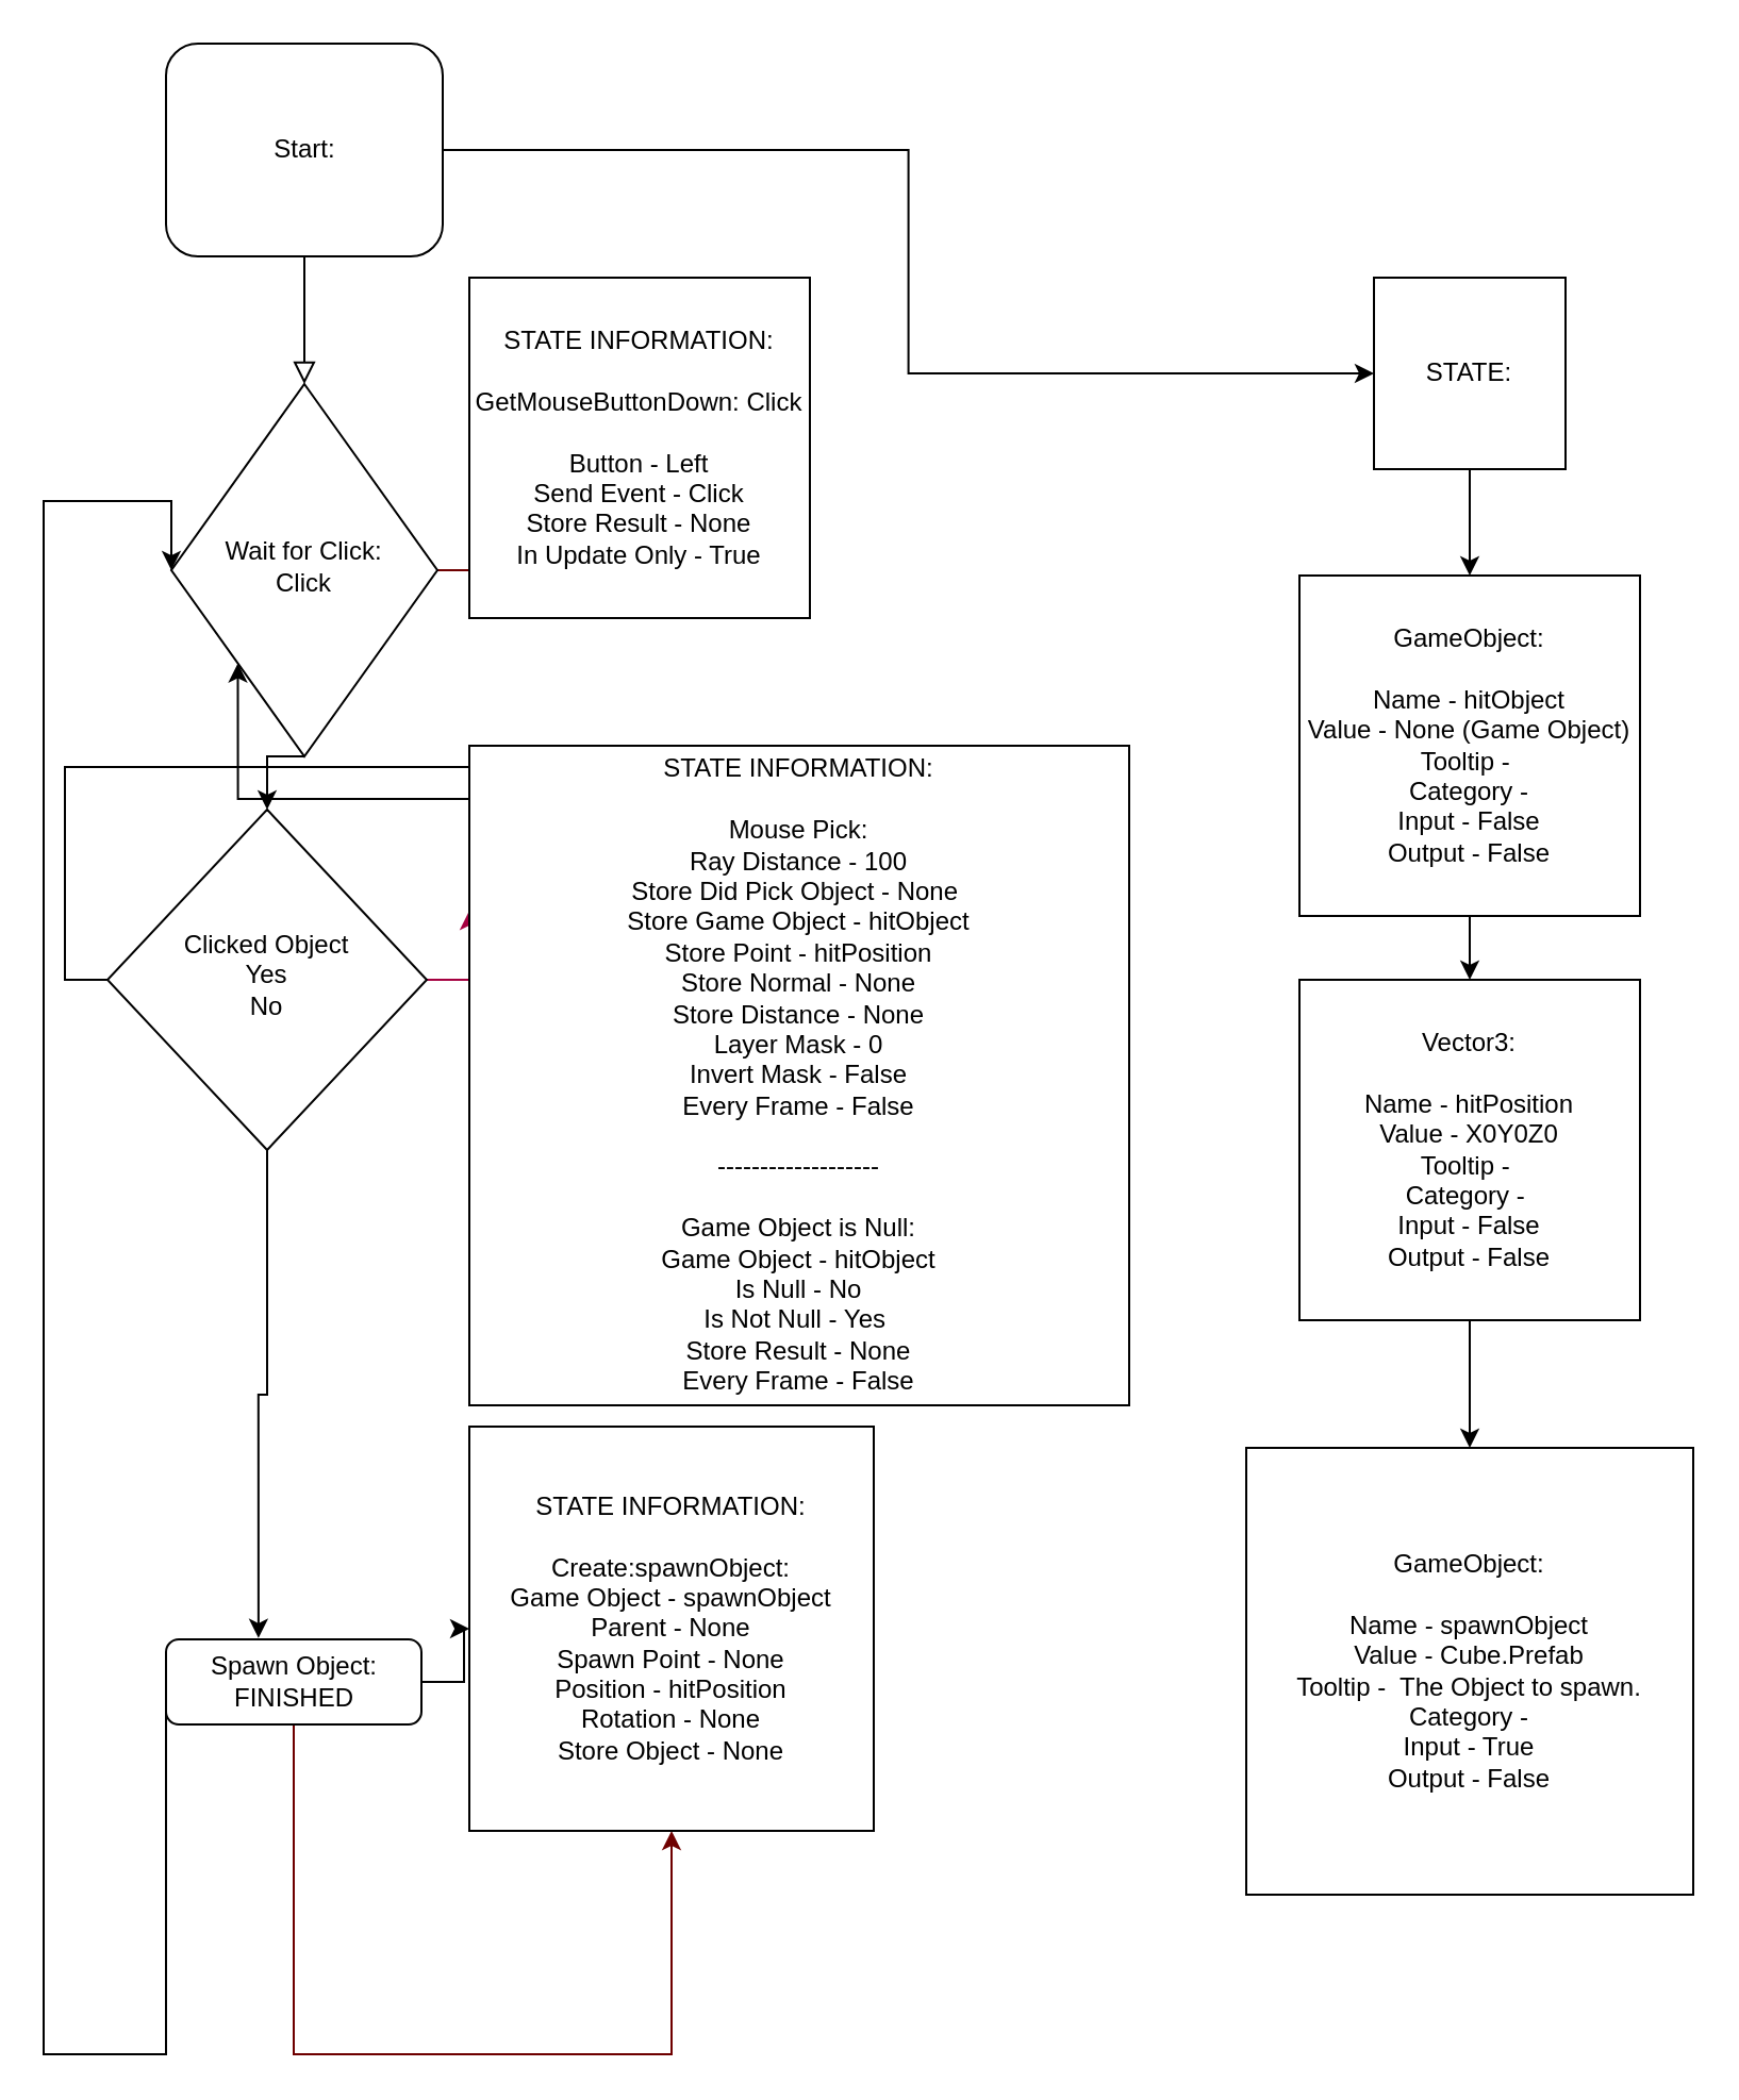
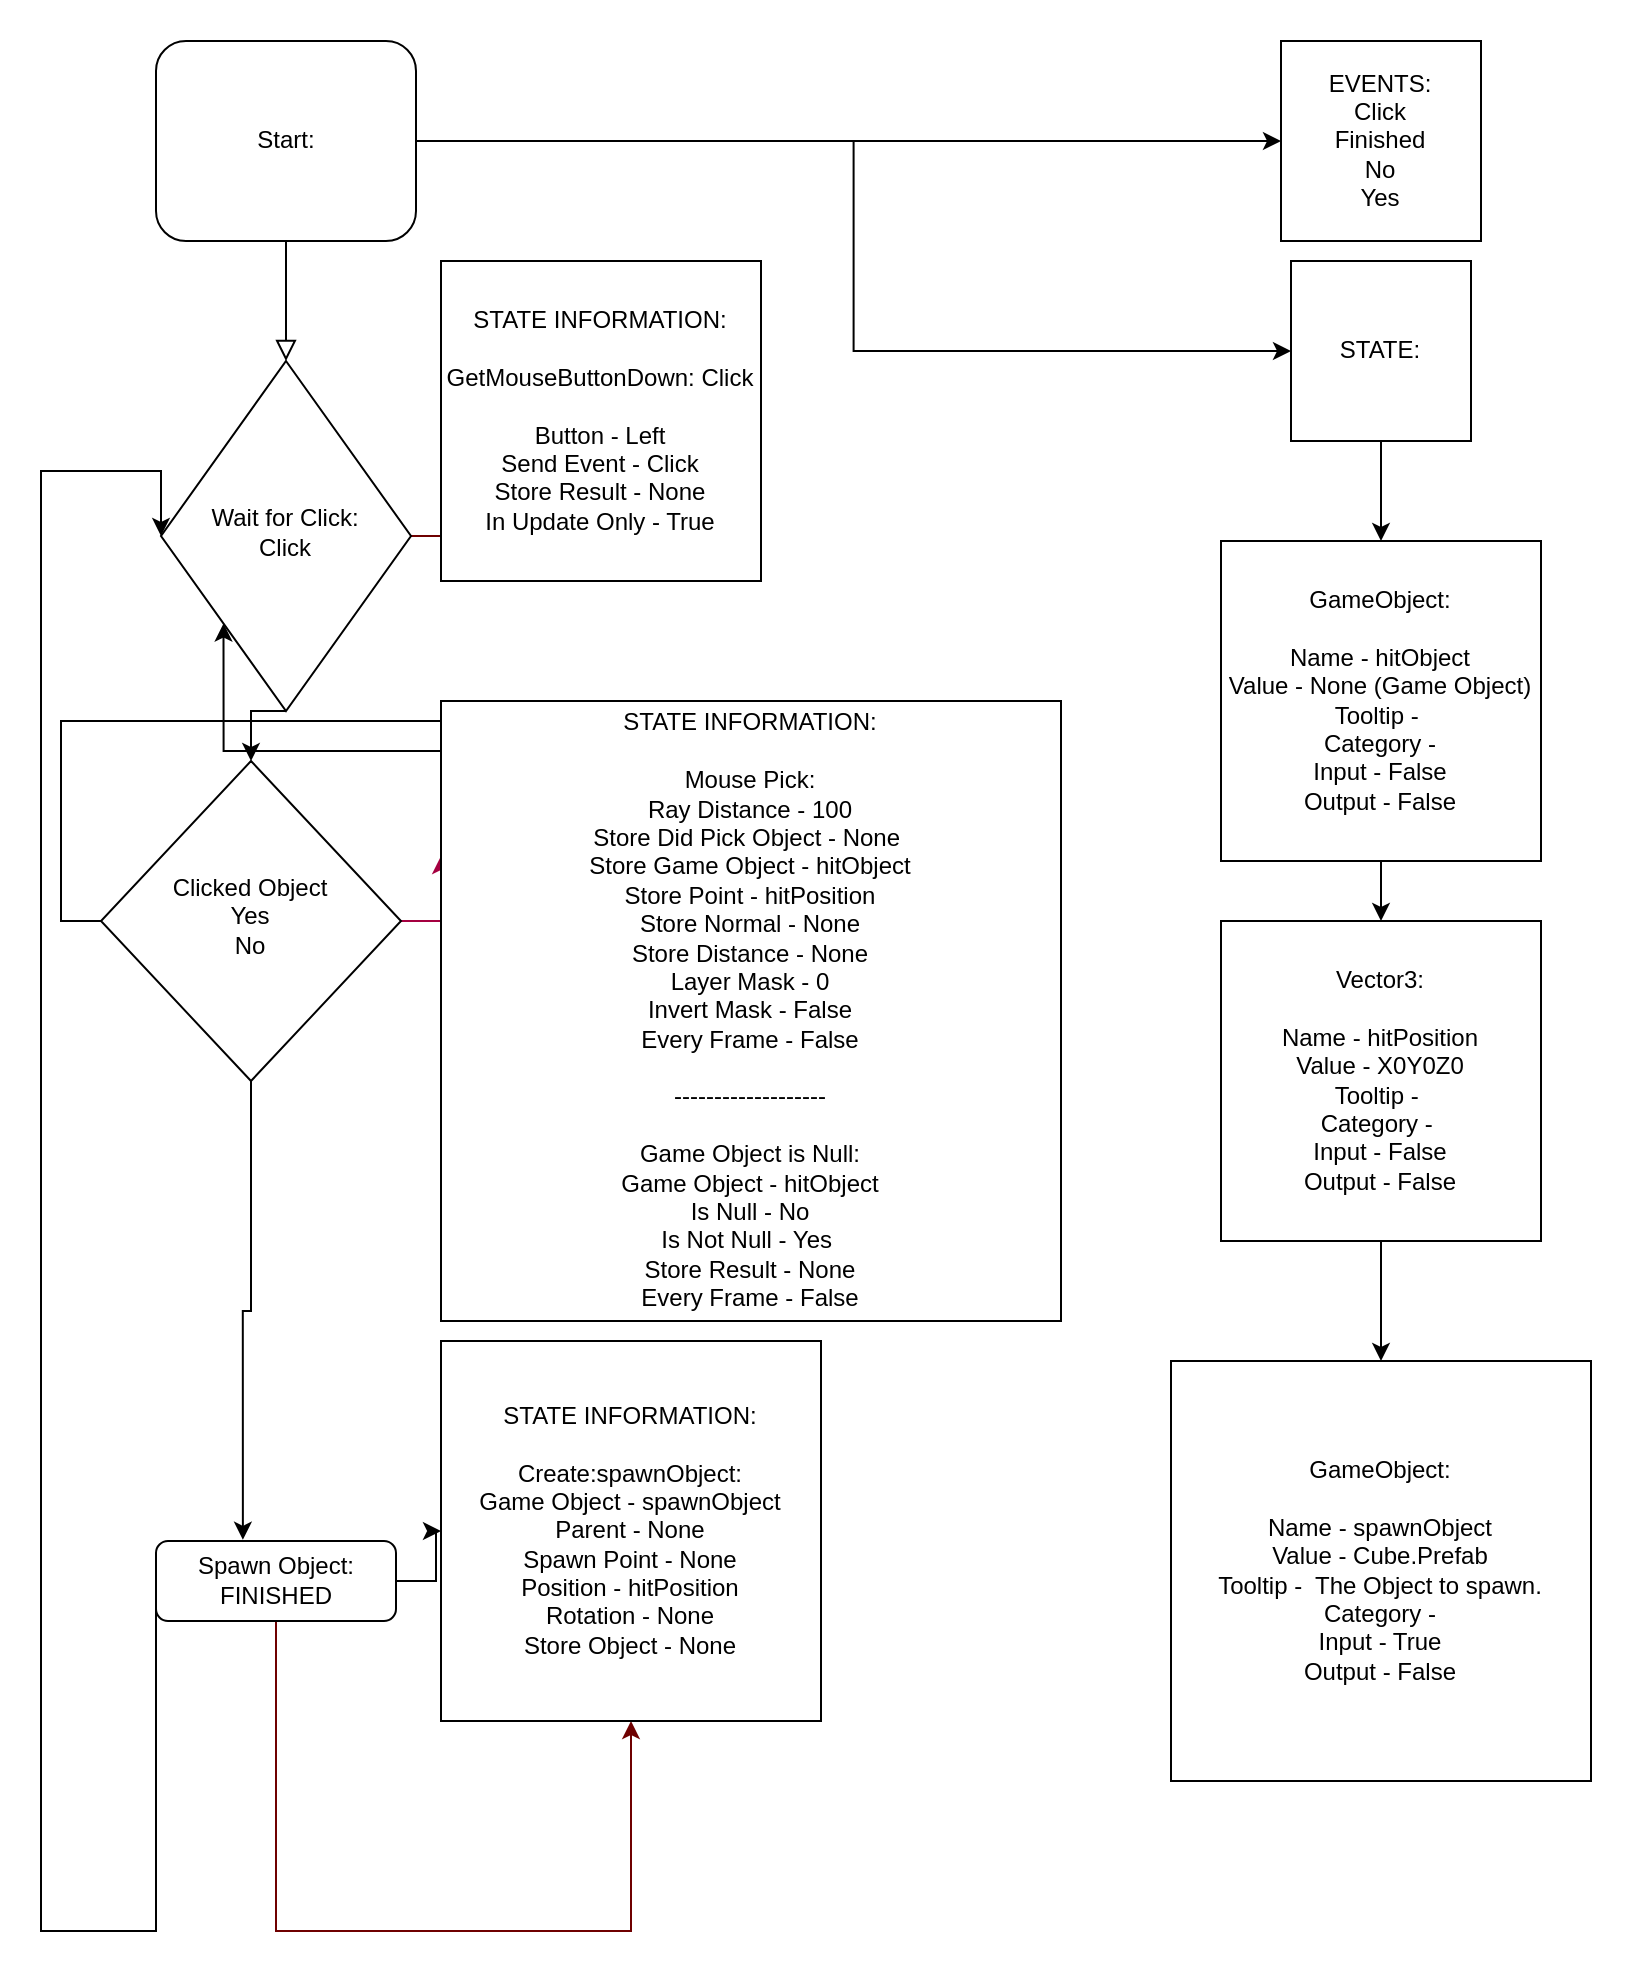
  <mxCell id="0" />
  <mxCell id="1" parent="0" />
  <mxCell id="2" value="" style="rounded=0;html=1;jettySize=auto;orthogonalLoop=1;fontSize=11;endArrow=block;endFill=0;endSize=8;strokeWidth=1;shadow=0;labelBackgroundColor=none;edgeStyle=orthogonalEdgeStyle;" parent="1" source="5" target="8" edge="1"><mxGeometry relative="1" as="geometry" /></mxCell>
+ <mxCell id="3" style="edgeStyle=orthogonalEdgeStyle;rounded=0;orthogonalLoop=1;jettySize=auto;html=1;strokeColor=#000000;" edge="1" parent="1" source="5" target="20"><mxGeometry relative="1" as="geometry" /></mxCell>
  <mxCell id="4" style="edgeStyle=orthogonalEdgeStyle;rounded=0;orthogonalLoop=1;jettySize=auto;html=1;exitX=1;exitY=0.5;exitDx=0;exitDy=0;entryX=0;entryY=0.5;entryDx=0;entryDy=0;strokeColor=#000000;" edge="1" parent="1" source="5" target="22"><mxGeometry relative="1" as="geometry" /></mxCell>
  <mxCell id="5" value="Start:&lt;br&gt;" style="rounded=1;whiteSpace=wrap;html=1;fontSize=12;glass=0;strokeWidth=1;shadow=0;" parent="1" vertex="1"><mxGeometry x="77.5" width="130" height="100" as="geometry" y="20" /></mxCell>
  <mxCell id="6" style="edgeStyle=orthogonalEdgeStyle;rounded=0;orthogonalLoop=1;jettySize=auto;html=1;exitX=1;exitY=0.5;exitDx=0;exitDy=0;entryX=0;entryY=0.5;entryDx=0;entryDy=0;fillColor=#a20025;strokeColor=#6F0000;" edge="1" parent="1" source="8" target="17"><mxGeometry relative="1" as="geometry" /></mxCell>
  <mxCell id="7" style="edgeStyle=orthogonalEdgeStyle;rounded=0;orthogonalLoop=1;jettySize=auto;html=1;exitX=0.5;exitY=1;exitDx=0;exitDy=0;entryX=0.5;entryY=0;entryDx=0;entryDy=0;fillColor=#0050ef;strokeColor=#000000;" edge="1" parent="1" source="8" target="12"><mxGeometry relative="1" as="geometry" /></mxCell>
  <mxCell id="8" value="Wait for Click:&lt;br&gt;Click" style="rhombus;whiteSpace=wrap;html=1;shadow=0;fontFamily=Helvetica;fontSize=12;align=center;strokeWidth=1;spacing=6;spacingTop=-4;" parent="1" vertex="1"><mxGeometry x="80" y="180" width="125" height="175" as="geometry" /></mxCell>
  <mxCell id="9" style="edgeStyle=orthogonalEdgeStyle;rounded=0;orthogonalLoop=1;jettySize=auto;html=1;entryX=0;entryY=0.25;entryDx=0;entryDy=0;fillColor=#d80073;strokeColor=#A50040;" edge="1" parent="1" source="12" target="18"><mxGeometry relative="1" as="geometry" /></mxCell>
  <mxCell id="10" style="edgeStyle=orthogonalEdgeStyle;rounded=0;orthogonalLoop=1;jettySize=auto;html=1;exitX=0.5;exitY=1;exitDx=0;exitDy=0;entryX=0.362;entryY=-0.015;entryDx=0;entryDy=0;entryPerimeter=0;" edge="1" parent="1" source="12" target="16"><mxGeometry relative="1" as="geometry" /></mxCell>
  <mxCell id="11" style="edgeStyle=orthogonalEdgeStyle;rounded=0;orthogonalLoop=1;jettySize=auto;html=1;exitX=0;exitY=0.5;exitDx=0;exitDy=0;entryX=0;entryY=1;entryDx=0;entryDy=0;strokeColor=#000000;" edge="1" parent="1" source="12" target="8"><mxGeometry relative="1" as="geometry" /></mxCell>
  <mxCell id="12" value="Clicked Object&lt;br&gt;Yes&lt;br&gt;No" style="rhombus;whiteSpace=wrap;html=1;shadow=0;fontFamily=Helvetica;fontSize=12;align=center;strokeWidth=1;spacing=6;spacingTop=-4;" parent="1" vertex="1"><mxGeometry x="50" y="380" width="150" height="160" as="geometry" /></mxCell>
  <mxCell id="13" style="edgeStyle=orthogonalEdgeStyle;rounded=0;orthogonalLoop=1;jettySize=auto;html=1;fillColor=#a20025;strokeColor=#6F0000;" edge="1" parent="1" source="16" target="19"><mxGeometry relative="1" as="geometry"><Array as="points"><mxPoint x="210" y="965" /><mxPoint x="210" y="965" /></Array></mxGeometry></mxCell>
  <mxCell id="14" style="edgeStyle=orthogonalEdgeStyle;rounded=0;orthogonalLoop=1;jettySize=auto;html=1;exitX=0;exitY=0.5;exitDx=0;exitDy=0;entryX=0;entryY=0.5;entryDx=0;entryDy=0;" edge="1" parent="1" source="16" target="8"><mxGeometry relative="1" as="geometry"><Array as="points"><mxPoint x="20" y="965" /><mxPoint x="20" y="235" /></Array></mxGeometry></mxCell>
  <mxCell id="15" style="edgeStyle=orthogonalEdgeStyle;rounded=0;orthogonalLoop=1;jettySize=auto;html=1;strokeColor=#000000;" edge="1" parent="1" source="16" target="19"><mxGeometry relative="1" as="geometry" /></mxCell>
  <mxCell id="16" value="Spawn Object:&lt;br&gt;FINISHED" style="rounded=1;whiteSpace=wrap;html=1;fontSize=12;glass=0;strokeWidth=1;shadow=0;" parent="1" vertex="1"><mxGeometry x="77.5" y="770" width="120" height="40" as="geometry" /></mxCell>
  <mxCell id="17" value="STATE INFORMATION:&lt;br&gt;&lt;br&gt;GetMouseButtonDown: Click&lt;br&gt;&lt;br&gt;Button - Left&lt;br&gt;Send Event - Click&lt;br&gt;Store Result - None&lt;br&gt;In Update Only - True" style="whiteSpace=wrap;html=1;aspect=fixed;" vertex="1" parent="1"><mxGeometry x="220" y="130" width="160" height="160" as="geometry" /></mxCell>
  <mxCell id="18" value="STATE INFORMATION:&lt;br&gt;&lt;br&gt;Mouse Pick:&lt;br&gt;Ray Distance - 100&lt;br&gt;Store Did Pick Object - None&amp;nbsp;&lt;br&gt;Store Game Object - hitObject&lt;br&gt;Store Point - hitPosition&lt;br&gt;Store Normal - None&lt;br&gt;Store Distance - None&lt;br&gt;Layer Mask - 0&lt;br&gt;Invert Mask - False&lt;br&gt;Every Frame - False&lt;br&gt;&lt;br&gt;-------------------&lt;br&gt;&lt;br&gt;Game Object is Null:&lt;br&gt;Game Object - hitObject&lt;br&gt;Is Null - No&lt;br&gt;Is Not Null - Yes&amp;nbsp;&lt;br&gt;Store Result - None&lt;br&gt;Every Frame - False" style="whiteSpace=wrap;html=1;aspect=fixed;" vertex="1" parent="1"><mxGeometry x="220" y="350" width="310" height="310" as="geometry" /></mxCell>
  <mxCell id="19" value="STATE INFORMATION:&lt;br&gt;&lt;br&gt;Create:spawnObject:&lt;br&gt;Game Object - spawnObject&lt;br&gt;Parent - None&lt;br&gt;Spawn Point - None&lt;br&gt;Position - hitPosition&lt;br&gt;Rotation - None&lt;br&gt;Store Object - None&lt;br&gt;" style="whiteSpace=wrap;html=1;aspect=fixed;" vertex="1" parent="1"><mxGeometry x="220" y="670" width="190" height="190" as="geometry" /></mxCell>
+ <mxCell id="20" value="EVENTS:&lt;br&gt;Click&lt;br&gt;Finished&lt;br&gt;No&lt;br&gt;Yes" style="whiteSpace=wrap;html=1;aspect=fixed;" vertex="1" parent="1"><mxGeometry x="640" width="100" height="100" as="geometry" y="20" /></mxCell>
  <mxCell id="21" value="" style="edgeStyle=orthogonalEdgeStyle;rounded=0;orthogonalLoop=1;jettySize=auto;html=1;strokeColor=#000000;" edge="1" parent="1" source="22" target="24"><mxGeometry relative="1" as="geometry" /></mxCell>
  <mxCell id="22" value="STATE:&lt;br&gt;" style="whiteSpace=wrap;html=1;aspect=fixed;" vertex="1" parent="1"><mxGeometry x="645" y="130" width="90" height="90" as="geometry" /></mxCell>
  <mxCell id="23" style="edgeStyle=orthogonalEdgeStyle;rounded=0;orthogonalLoop=1;jettySize=auto;html=1;exitX=0.5;exitY=1;exitDx=0;exitDy=0;strokeColor=#000000;" edge="1" parent="1" source="24" target="26"><mxGeometry relative="1" as="geometry" /></mxCell>
  <mxCell id="24" value="GameObject:&lt;br&gt;&lt;br&gt;Name - hitObject&lt;br&gt;Value - None (Game Object)&lt;br&gt;Tooltip -&amp;nbsp;&lt;br&gt;Category -&lt;br&gt;Input - False&lt;br&gt;Output - False" style="whiteSpace=wrap;html=1;aspect=fixed;" vertex="1" parent="1"><mxGeometry x="610" y="270" width="160" height="160" as="geometry" /></mxCell>
  <mxCell id="25" style="edgeStyle=orthogonalEdgeStyle;rounded=0;orthogonalLoop=1;jettySize=auto;html=1;exitX=0.5;exitY=1;exitDx=0;exitDy=0;strokeColor=#000000;" edge="1" parent="1" source="26" target="27"><mxGeometry relative="1" as="geometry" /></mxCell>
  <mxCell id="26" value="Vector3:&lt;br&gt;&lt;br&gt;Name - hitPosition&lt;br&gt;Value - X0Y0Z0&lt;br&gt;Tooltip -&amp;nbsp;&lt;br&gt;Category -&amp;nbsp;&lt;br&gt;Input - False&lt;br&gt;Output - False" style="whiteSpace=wrap;html=1;aspect=fixed;" vertex="1" parent="1"><mxGeometry x="610" y="460" width="160" height="160" as="geometry" /></mxCell>
  <mxCell id="27" value="GameObject:&lt;br&gt;&lt;br&gt;Name - spawnObject&lt;br&gt;Value - Cube.Prefab&lt;br&gt;Tooltip -&amp;nbsp; The Object to spawn.&lt;br&gt;Category -&lt;br&gt;Input - True&lt;br&gt;Output - False" style="whiteSpace=wrap;html=1;aspect=fixed;" vertex="1" parent="1"><mxGeometry x="585" y="680" width="210" height="210" as="geometry" /></mxCell>
